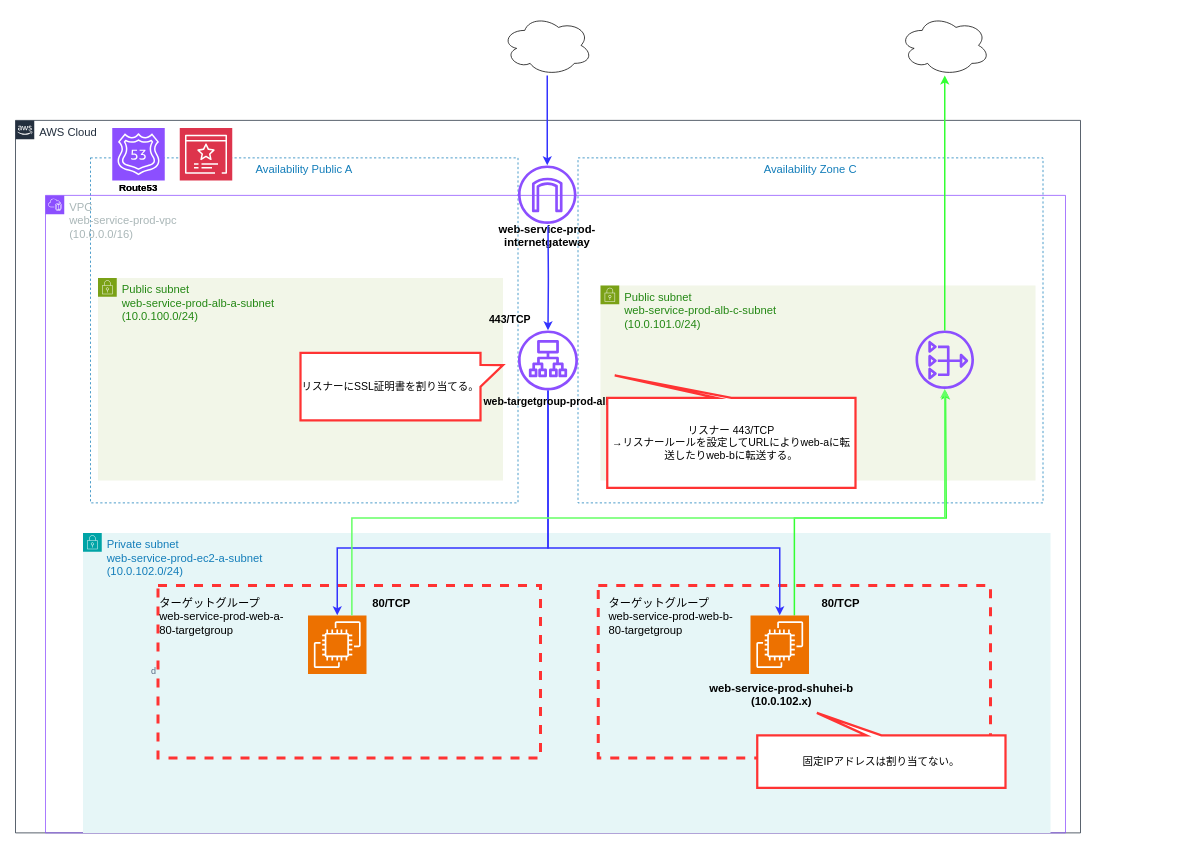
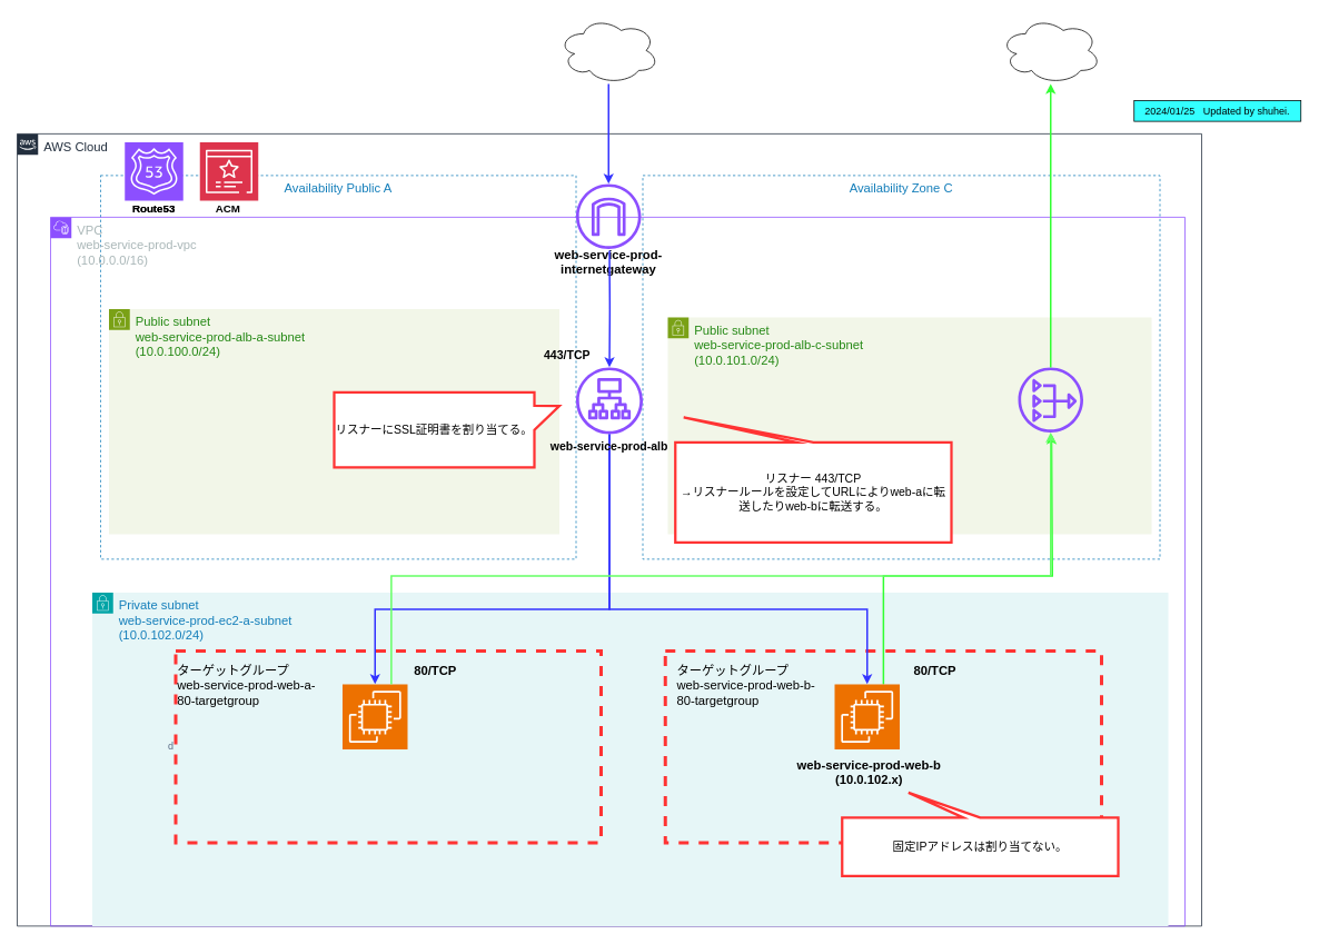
  <mxCell id="0" />
  <mxCell id="1" parent="0" />
  <mxCell id="2" value="&lt;font style=&quot;font-size: 15px;&quot;&gt;&lt;b&gt;web-service-prod-internetgateway&lt;/b&gt;&lt;/font&gt;" style="text;html=1;strokeColor=none;fillColor=none;align=center;verticalAlign=middle;whiteSpace=wrap;rounded=0;" parent="1" vertex="1"><mxGeometry x="629" y="298" width="200" height="30" as="geometry" /></mxCell>
  <mxCell id="3" value="" style="ellipse;shape=cloud;whiteSpace=wrap;html=1;" parent="1" vertex="1"><mxGeometry x="669" y="20" width="120" height="80" as="geometry" /></mxCell>
  <mxCell id="4" value="" style="ellipse;shape=cloud;whiteSpace=wrap;html=1;" parent="1" vertex="1"><mxGeometry x="1199" y="20" width="120" height="80" as="geometry" /></mxCell>
  <mxCell id="5" value="&lt;font style=&quot;font-size: 15px;&quot;&gt;AWS Cloud&lt;/font&gt;" style="points=[[0,0],[0.25,0],[0.5,0],[0.75,0],[1,0],[1,0.25],[1,0.5],[1,0.75],[1,1],[0.75,1],[0.5,1],[0.25,1],[0,1],[0,0.75],[0,0.5],[0,0.25]];outlineConnect=0;gradientColor=none;html=1;whiteSpace=wrap;fontSize=12;fontStyle=0;container=1;pointerEvents=0;collapsible=0;recursiveResize=0;shape=mxgraph.aws4.group;grIcon=mxgraph.aws4.group_aws_cloud_alt;strokeColor=#232F3E;fillColor=none;verticalAlign=top;align=left;spacingLeft=30;fontColor=#232F3E;dashed=0;strokeWidth=1;" parent="1" vertex="1"><mxGeometry x="20" y="160" width="1420" height="950" as="geometry" /></mxCell>
  <mxCell id="6" value="&lt;font style=&quot;font-size: 15px;&quot;&gt;Availability Public A&lt;/font&gt;" style="fillColor=none;strokeColor=#147EBA;dashed=1;verticalAlign=top;fontStyle=0;fontColor=#147EBA;whiteSpace=wrap;html=1;" parent="5" vertex="1"><mxGeometry x="100" y="50" width="570" height="460" as="geometry" /></mxCell>
  <mxCell id="7" value="&lt;font style=&quot;font-size: 15px;&quot;&gt;Availability Zone C&lt;/font&gt;" style="fillColor=none;strokeColor=#147EBA;dashed=1;verticalAlign=top;fontStyle=0;fontColor=#147EBA;whiteSpace=wrap;html=1;" parent="5" vertex="1"><mxGeometry x="750" y="50" width="620" height="460" as="geometry" /></mxCell>
  <mxCell id="8" value="&lt;font style=&quot;font-size: 15px;&quot;&gt;Public subnet&lt;br&gt;web-service-prod-alb-a-subnet&lt;br&gt;(10.0.100.0/24)&lt;/font&gt;" style="points=[[0,0],[0.25,0],[0.5,0],[0.75,0],[1,0],[1,0.25],[1,0.5],[1,0.75],[1,1],[0.75,1],[0.5,1],[0.25,1],[0,1],[0,0.75],[0,0.5],[0,0.25]];outlineConnect=0;gradientColor=none;html=1;whiteSpace=wrap;fontSize=12;fontStyle=0;container=1;pointerEvents=0;collapsible=0;recursiveResize=0;shape=mxgraph.aws4.group;grIcon=mxgraph.aws4.group_security_group;grStroke=0;strokeColor=#7AA116;fillColor=#F2F6E8;verticalAlign=top;align=left;spacingLeft=30;fontColor=#248814;dashed=0;" parent="5" vertex="1"><mxGeometry x="110" y="210" width="540" height="270" as="geometry" /></mxCell>
  <mxCell id="9" value="&lt;font style=&quot;font-size: 15px;&quot;&gt;VPC&lt;br&gt;web-service-prod-vpc&lt;br&gt;(10.0.0.0/16)&lt;/font&gt;" style="points=[[0,0],[0.25,0],[0.5,0],[0.75,0],[1,0],[1,0.25],[1,0.5],[1,0.75],[1,1],[0.75,1],[0.5,1],[0.25,1],[0,1],[0,0.75],[0,0.5],[0,0.25]];outlineConnect=0;gradientColor=none;html=1;whiteSpace=wrap;fontSize=12;fontStyle=0;container=1;pointerEvents=0;collapsible=0;recursiveResize=0;shape=mxgraph.aws4.group;grIcon=mxgraph.aws4.group_vpc2;strokeColor=#8C4FFF;fillColor=none;verticalAlign=top;align=left;spacingLeft=30;fontColor=#AAB7B8;dashed=0;" parent="5" vertex="1"><mxGeometry x="40" y="100" width="1360" height="850" as="geometry" /></mxCell>
  <mxCell id="10" value="&lt;font style=&quot;font-size: 15px;&quot;&gt;Public subnet&lt;br&gt;web-service-prod-alb-c-subnet&lt;br&gt;(10.0.101.0/24)&lt;/font&gt;" style="points=[[0,0],[0.25,0],[0.5,0],[0.75,0],[1,0],[1,0.25],[1,0.5],[1,0.75],[1,1],[0.75,1],[0.5,1],[0.25,1],[0,1],[0,0.75],[0,0.5],[0,0.25]];outlineConnect=0;gradientColor=none;html=1;whiteSpace=wrap;fontSize=12;fontStyle=0;container=1;pointerEvents=0;collapsible=0;recursiveResize=0;shape=mxgraph.aws4.group;grIcon=mxgraph.aws4.group_security_group;grStroke=0;strokeColor=#7AA116;fillColor=#F2F6E8;verticalAlign=top;align=left;spacingLeft=30;fontColor=#248814;dashed=0;" parent="9" vertex="1"><mxGeometry x="740" y="120" width="580" height="260" as="geometry" /></mxCell>
  <mxCell id="11" value="" style="sketch=0;outlineConnect=0;fontColor=#232F3E;gradientColor=none;fillColor=#8C4FFF;strokeColor=none;dashed=0;verticalLabelPosition=bottom;verticalAlign=top;align=center;html=1;fontSize=12;fontStyle=0;aspect=fixed;pointerEvents=1;shape=mxgraph.aws4.application_load_balancer;" parent="9" vertex="1"><mxGeometry x="630" y="180" width="80" height="80" as="geometry" /></mxCell>
  <mxCell id="12" value="&lt;font style=&quot;font-size: 15px;&quot;&gt;Private subnet&lt;br&gt;web-service-prod-ec2-a-subnet&lt;br&gt;(10.0.102.0/24)&lt;/font&gt;" style="points=[[0,0],[0.25,0],[0.5,0],[0.75,0],[1,0],[1,0.25],[1,0.5],[1,0.75],[1,1],[0.75,1],[0.5,1],[0.25,1],[0,1],[0,0.75],[0,0.5],[0,0.25]];outlineConnect=0;gradientColor=none;html=1;whiteSpace=wrap;fontSize=12;fontStyle=0;container=1;pointerEvents=0;collapsible=0;recursiveResize=0;shape=mxgraph.aws4.group;grIcon=mxgraph.aws4.group_security_group;grStroke=0;strokeColor=#00A4A6;fillColor=#E6F6F7;verticalAlign=top;align=left;spacingLeft=30;fontColor=#147EBA;dashed=0;" parent="9" vertex="1"><mxGeometry x="50" y="450" width="1290" height="400" as="geometry" /></mxCell>
  <mxCell id="13" value="" style="sketch=0;points=[[0,0,0],[0.25,0,0],[0.5,0,0],[0.75,0,0],[1,0,0],[0,1,0],[0.25,1,0],[0.5,1,0],[0.75,1,0],[1,1,0],[0,0.25,0],[0,0.5,0],[0,0.75,0],[1,0.25,0],[1,0.5,0],[1,0.75,0]];outlineConnect=0;fontColor=#232F3E;fillColor=#ED7100;strokeColor=#ffffff;dashed=0;verticalLabelPosition=bottom;verticalAlign=top;align=center;html=1;fontSize=12;fontStyle=0;aspect=fixed;shape=mxgraph.aws4.resourceIcon;resIcon=mxgraph.aws4.ec2;" parent="12" vertex="1"><mxGeometry x="300" y="110" width="78" height="78" as="geometry" /></mxCell>
  <mxCell id="14" style="edgeStyle=orthogonalEdgeStyle;rounded=0;orthogonalLoop=1;jettySize=auto;html=1;exitX=0.75;exitY=0;exitDx=0;exitDy=0;exitPerimeter=0;strokeColor=#33FF33;strokeWidth=2;" parent="12" source="15" edge="1"><mxGeometry relative="1" as="geometry"><mxPoint x="1150" y="-190" as="targetPoint" /><Array as="points"><mxPoint x="949" y="-20" /><mxPoint x="1151" y="-20" /></Array></mxGeometry></mxCell>
  <mxCell id="15" value="" style="sketch=0;points=[[0,0,0],[0.25,0,0],[0.5,0,0],[0.75,0,0],[1,0,0],[0,1,0],[0.25,1,0],[0.5,1,0],[0.75,1,0],[1,1,0],[0,0.25,0],[0,0.5,0],[0,0.75,0],[1,0.25,0],[1,0.5,0],[1,0.75,0]];outlineConnect=0;fontColor=#232F3E;fillColor=#ED7100;strokeColor=#ffffff;dashed=0;verticalLabelPosition=bottom;verticalAlign=top;align=center;html=1;fontSize=12;fontStyle=0;aspect=fixed;shape=mxgraph.aws4.resourceIcon;resIcon=mxgraph.aws4.ec2;" parent="12" vertex="1"><mxGeometry x="890" y="110" width="78" height="78" as="geometry" /></mxCell>
  <mxCell id="16" value="d" style="fillColor=none;strokeColor=#FF3333;dashed=1;verticalAlign=middle;fontStyle=0;fontColor=#5A6C86;whiteSpace=wrap;html=1;strokeWidth=4;labelPosition=left;verticalLabelPosition=middle;align=right;" parent="12" vertex="1"><mxGeometry x="100" y="70" width="510" height="230" as="geometry" /></mxCell>
  <mxCell id="17" value="" style="fillColor=none;strokeColor=#FF3333;dashed=1;verticalAlign=top;fontStyle=0;fontColor=#5A6C86;whiteSpace=wrap;html=1;strokeWidth=4;" parent="12" vertex="1"><mxGeometry x="687" y="70" width="523" height="230" as="geometry" /></mxCell>
  <mxCell id="18" value="&lt;font style=&quot;font-size: 14px;&quot;&gt;固定IPアドレスは割り当てない。&lt;br&gt;&lt;/font&gt;" style="shape=callout;whiteSpace=wrap;html=1;perimeter=calloutPerimeter;direction=west;position2=0.76;strokeColor=#FF3333;strokeWidth=3;" parent="12" vertex="1"><mxGeometry x="899" y="240" width="331" height="100" as="geometry" /></mxCell>
  <mxCell id="19" value="&lt;font style=&quot;font-size: 15px;&quot;&gt;ターゲットグループ　　　　　　　　　　&lt;b&gt;80/TCP&lt;/b&gt;&lt;br&gt;web-service-prod-web-a-&lt;br&gt;80-targetgroup&lt;br&gt;&lt;/font&gt;" style="text;html=1;strokeColor=none;fillColor=none;align=left;verticalAlign=middle;whiteSpace=wrap;rounded=0;" parent="12" vertex="1"><mxGeometry x="100" y="96" width="491" height="30" as="geometry" /></mxCell>
  <mxCell id="20" value="&lt;font style=&quot;font-size: 15px;&quot;&gt;ターゲットグループ　　　　　　　　　　&lt;b&gt;80/TCP&lt;/b&gt;&lt;br&gt;web-service-prod-web-b-&lt;br&gt;80-targetgroup&lt;br&gt;&lt;/font&gt;" style="text;html=1;strokeColor=none;fillColor=none;align=left;verticalAlign=middle;whiteSpace=wrap;rounded=0;" parent="12" vertex="1"><mxGeometry x="699" y="96" width="491" height="30" as="geometry" /></mxCell>
- <mxCell id="21" value="&lt;font style=&quot;font-size: 15px;&quot;&gt;&lt;b&gt;web-service-prod-shuhei-b&lt;br&gt;(10.0.102.x)&lt;/b&gt;&lt;/font&gt;" style="text;html=1;strokeColor=none;fillColor=none;align=center;verticalAlign=middle;whiteSpace=wrap;rounded=0;" parent="12" vertex="1"><mxGeometry x="686" y="200" width="491" height="30" as="geometry" /></mxCell>
+ <mxCell id="21" value="&lt;font style=&quot;font-size: 15px;&quot;&gt;&lt;b&gt;web-service-prod-web-b&lt;br&gt;(10.0.102.x)&lt;/b&gt;&lt;/font&gt;" style="text;html=1;strokeColor=none;fillColor=none;align=center;verticalAlign=middle;whiteSpace=wrap;rounded=0;" parent="12" vertex="1"><mxGeometry x="686" y="200" width="491" height="30" as="geometry" /></mxCell>
  <mxCell id="22" style="edgeStyle=orthogonalEdgeStyle;rounded=0;orthogonalLoop=1;jettySize=auto;html=1;strokeColor=#3333FF;strokeWidth=2;" parent="9" source="11" target="13" edge="1"><mxGeometry relative="1" as="geometry"><Array as="points"><mxPoint x="670" y="470" /><mxPoint x="389" y="470" /></Array></mxGeometry></mxCell>
  <mxCell id="23" style="edgeStyle=elbowEdgeStyle;rounded=0;orthogonalLoop=1;jettySize=auto;html=1;strokeWidth=2;strokeColor=#3333FF;elbow=vertical;" parent="9" source="11" target="15" edge="1"><mxGeometry relative="1" as="geometry"><Array as="points"><mxPoint x="830" y="470" /></Array></mxGeometry></mxCell>
  <mxCell id="24" value="&lt;font style=&quot;font-size: 14px;&quot;&gt;443/TCP&lt;/font&gt;" style="text;html=1;strokeColor=none;fillColor=none;align=center;verticalAlign=middle;whiteSpace=wrap;rounded=0;fontStyle=1" parent="9" vertex="1"><mxGeometry x="580" y="150" width="79" height="30" as="geometry" /></mxCell>
- <mxCell id="25" value="&lt;span style=&quot;font-size: 14px;&quot;&gt;web-targetgroup-prod-alb&lt;br style=&quot;font-size: 14px;&quot;&gt;&lt;/span&gt;" style="text;html=1;strokeColor=none;fillColor=none;align=center;verticalAlign=middle;whiteSpace=wrap;rounded=0;fontStyle=1;fontSize=14;" parent="9" vertex="1"><mxGeometry x="530" y="260" width="280" height="30" as="geometry" /></mxCell>
+ <mxCell id="25" value="&lt;span style=&quot;font-size: 14px;&quot;&gt;web-service-prod-alb&lt;br style=&quot;font-size: 14px;&quot;&gt;&lt;/span&gt;" style="text;html=1;strokeColor=none;fillColor=none;align=center;verticalAlign=middle;whiteSpace=wrap;rounded=0;fontStyle=1;fontSize=14;" parent="9" vertex="1"><mxGeometry x="530" y="260" width="280" height="30" as="geometry" /></mxCell>
  <mxCell id="26" value="&lt;font style=&quot;font-size: 14px;&quot;&gt;リスナーにSSL証明書を割り当てる。&lt;/font&gt;" style="shape=callout;whiteSpace=wrap;html=1;perimeter=calloutPerimeter;direction=north;position2=0.82;base=29;strokeColor=#FF3333;strokeWidth=3;" parent="5" vertex="1"><mxGeometry x="380" y="310" width="270" height="90" as="geometry" /></mxCell>
  <mxCell id="27" value="&lt;font style=&quot;font-size: 14px;&quot;&gt;リスナー 443/TCP&lt;br&gt;→リスナールールを設定してURLによりweb-aに転送したりweb-bに転送する。&lt;br&gt;&lt;/font&gt;" style="shape=callout;whiteSpace=wrap;html=1;perimeter=calloutPerimeter;direction=west;position2=0.97;strokeColor=#FF3333;strokeWidth=3;" parent="5" vertex="1"><mxGeometry x="789" y="340" width="331" height="150" as="geometry" /></mxCell>
  <mxCell id="28" value="" style="sketch=0;outlineConnect=0;fontColor=#232F3E;gradientColor=none;fillColor=#8C4FFF;strokeColor=none;dashed=0;verticalLabelPosition=bottom;verticalAlign=top;align=center;html=1;fontSize=12;fontStyle=0;aspect=fixed;pointerEvents=1;shape=mxgraph.aws4.nat_gateway;" parent="5" vertex="1"><mxGeometry x="1200" y="280" width="78" height="78" as="geometry" /></mxCell>
  <mxCell id="29" style="edgeStyle=orthogonalEdgeStyle;rounded=0;orthogonalLoop=1;jettySize=auto;html=1;exitX=0.75;exitY=0;exitDx=0;exitDy=0;exitPerimeter=0;strokeColor=#66FF66;strokeWidth=2;" parent="5" source="13" target="28" edge="1"><mxGeometry relative="1" as="geometry"><Array as="points"><mxPoint x="449" y="530" /><mxPoint x="1239" y="530" /></Array></mxGeometry></mxCell>
  <mxCell id="30" value="" style="sketch=0;outlineConnect=0;fontColor=#232F3E;gradientColor=none;fillColor=#8C4FFF;strokeColor=none;dashed=0;verticalLabelPosition=bottom;verticalAlign=top;align=center;html=1;fontSize=12;fontStyle=0;aspect=fixed;pointerEvents=1;shape=mxgraph.aws4.internet_gateway;" parent="5" vertex="1"><mxGeometry x="670" y="60" width="78" height="78" as="geometry" /></mxCell>
  <mxCell id="31" style="edgeStyle=orthogonalEdgeStyle;rounded=1;orthogonalLoop=1;jettySize=auto;html=1;strokeColor=#3333FF;curved=0;strokeWidth=2;" parent="5" target="11" edge="1"><mxGeometry relative="1" as="geometry"><mxPoint x="710" y="140" as="sourcePoint" /><Array as="points" /></mxGeometry></mxCell>
  <mxCell id="32" value="" style="sketch=0;points=[[0,0,0],[0.25,0,0],[0.5,0,0],[0.75,0,0],[1,0,0],[0,1,0],[0.25,1,0],[0.5,1,0],[0.75,1,0],[1,1,0],[0,0.25,0],[0,0.5,0],[0,0.75,0],[1,0.25,0],[1,0.5,0],[1,0.75,0]];outlineConnect=0;fontColor=#232F3E;fillColor=#8C4FFF;strokeColor=#ffffff;dashed=0;verticalLabelPosition=bottom;verticalAlign=top;align=center;html=1;fontSize=12;fontStyle=0;aspect=fixed;shape=mxgraph.aws4.resourceIcon;resIcon=mxgraph.aws4.route_53;" vertex="1" parent="5"><mxGeometry x="129" y="10" width="70" height="70" as="geometry" /></mxCell>
  <mxCell id="33" value="" style="sketch=0;points=[[0,0,0],[0.25,0,0],[0.5,0,0],[0.75,0,0],[1,0,0],[0,1,0],[0.25,1,0],[0.5,1,0],[0.75,1,0],[1,1,0],[0,0.25,0],[0,0.5,0],[0,0.75,0],[1,0.25,0],[1,0.5,0],[1,0.75,0]];outlineConnect=0;fontColor=#232F3E;fillColor=#DD344C;strokeColor=#ffffff;dashed=0;verticalLabelPosition=bottom;verticalAlign=top;align=center;html=1;fontSize=12;fontStyle=0;aspect=fixed;shape=mxgraph.aws4.resourceIcon;resIcon=mxgraph.aws4.certificate_manager_3;" vertex="1" parent="5"><mxGeometry x="219" y="10" width="70" height="70" as="geometry" /></mxCell>
  <mxCell id="34" value="&lt;font style=&quot;font-size: 13px;&quot;&gt;&lt;b&gt;Route53&lt;/b&gt;&lt;/font&gt;" style="text;html=1;strokeColor=none;fillColor=none;align=center;verticalAlign=middle;whiteSpace=wrap;rounded=0;" vertex="1" parent="5"><mxGeometry x="128" y="80" width="72" height="20" as="geometry" /></mxCell>
+ <mxCell id="35" value="&lt;span style=&quot;font-size: 13px;&quot;&gt;&lt;b&gt;ACM&lt;br&gt;&lt;/b&gt;&lt;/span&gt;" style="text;html=1;strokeColor=none;fillColor=none;align=center;verticalAlign=middle;whiteSpace=wrap;rounded=0;" vertex="1" parent="5"><mxGeometry x="217" y="80" width="72" height="20" as="geometry" /></mxCell>
  <mxCell id="36" style="edgeStyle=orthogonalEdgeStyle;rounded=0;orthogonalLoop=1;jettySize=auto;html=1;entryX=0.5;entryY=1;entryDx=0;entryDy=0;entryPerimeter=0;strokeColor=#33FF33;strokeWidth=2;" parent="1" source="28" target="4" edge="1"><mxGeometry relative="1" as="geometry" /></mxCell>
+ <mxCell id="37" value="2024/01/25&amp;nbsp; &amp;nbsp;Updated by shuhei." style="text;html=1;align=center;verticalAlign=middle;whiteSpace=wrap;rounded=0;strokeColor=default;strokeWidth=1;fillColor=#33FFFF;" parent="1" vertex="1"><mxGeometry x="1359" y="120" width="200" height="25" as="geometry" /></mxCell>
  <mxCell id="38" value="" style="edgeStyle=orthogonalEdgeStyle;rounded=1;orthogonalLoop=1;jettySize=auto;html=1;strokeColor=#3333FF;curved=0;strokeWidth=2;" parent="1" edge="1"><mxGeometry relative="1" as="geometry"><mxPoint x="729" y="100" as="sourcePoint" /><mxPoint x="729" y="220" as="targetPoint" /></mxGeometry></mxCell>
  <mxCell id="39" value="&lt;font style=&quot;font-size: 13px;&quot;&gt;&lt;b&gt;Route53&lt;/b&gt;&lt;/font&gt;" style="text;html=1;strokeColor=none;fillColor=none;align=center;verticalAlign=middle;whiteSpace=wrap;rounded=0;" vertex="1" parent="1"><mxGeometry x="148" y="240" width="72" height="20" as="geometry" /></mxCell>
